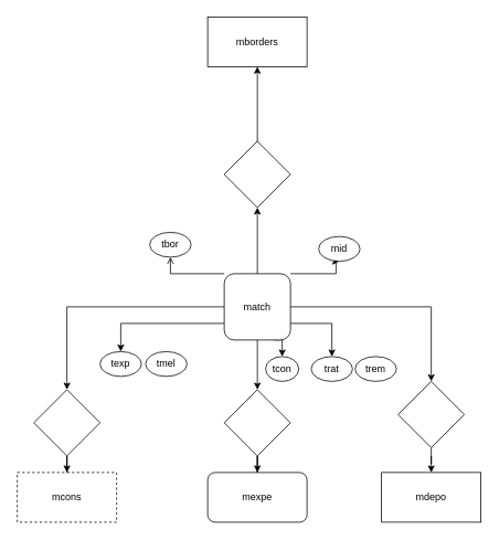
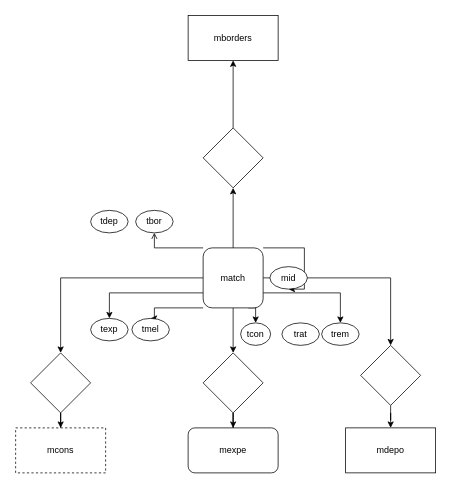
  <mxCell id="0" />
  <mxCell id="1" parent="0" />
  <mxCell id="2" value="" style="edgeStyle=orthogonalEdgeStyle;rounded=0;orthogonalLoop=1;jettySize=auto;html=1;" edge="1" parent="1" source="12" target="14"><mxGeometry relative="1" as="geometry" /></mxCell>
  <mxCell id="3" value="" style="edgeStyle=orthogonalEdgeStyle;rounded=0;orthogonalLoop=1;jettySize=auto;html=1;" edge="1" parent="1" source="12" target="16"><mxGeometry relative="1" as="geometry" /></mxCell>
  <mxCell id="4" value="" style="edgeStyle=orthogonalEdgeStyle;rounded=0;orthogonalLoop=1;jettySize=auto;html=1;" edge="1" parent="1" source="12" target="18"><mxGeometry relative="1" as="geometry" /></mxCell>
  <mxCell id="5" value="" style="edgeStyle=orthogonalEdgeStyle;rounded=0;orthogonalLoop=1;jettySize=auto;html=1;" edge="1" parent="1" source="12" target="20"><mxGeometry relative="1" as="geometry" /></mxCell>
  <mxCell id="6" style="edgeStyle=orthogonalEdgeStyle;rounded=0;orthogonalLoop=1;jettySize=auto;html=1;exitX=1;exitY=0;exitDx=0;exitDy=0;entryX=0.5;entryY=1;entryDx=0;entryDy=0;" edge="1" parent="1" source="12" target="25"><mxGeometry relative="1" as="geometry"><Array as="points"><mxPoint x="405" y="330" /></Array></mxGeometry></mxCell>
  <mxCell id="7" style="edgeStyle=orthogonalEdgeStyle;rounded=0;orthogonalLoop=1;jettySize=auto;html=1;exitX=0;exitY=0;exitDx=0;exitDy=0;entryX=0.5;entryY=1;entryDx=0;entryDy=0;endArrow=open;" edge="1" parent="1" source="12" target="26"><mxGeometry relative="1" as="geometry"><Array as="points"><mxPoint x="205" y="330" /></Array></mxGeometry></mxCell>
- <mxCell id="8" style="edgeStyle=orthogonalEdgeStyle;rounded=0;orthogonalLoop=1;jettySize=auto;html=1;exitX=1;exitY=0.75;exitDx=0;exitDy=0;" edge="1" parent="1" source="12" target="29"><mxGeometry relative="1" as="geometry" /></mxCell>
+ <mxCell id="8" style="edgeStyle=orthogonalEdgeStyle;rounded=0;orthogonalLoop=1;jettySize=auto;html=1;exitX=1;exitY=0.75;exitDx=0;exitDy=0;entryX=0.5;entryY=0;entryDx=0;entryDy=0;" edge="1" parent="1" source="12" target="28"><mxGeometry relative="1" as="geometry" /></mxCell>
+ <mxCell id="9" style="edgeStyle=orthogonalEdgeStyle;rounded=0;orthogonalLoop=1;jettySize=auto;html=1;exitX=0;exitY=1;exitDx=0;exitDy=0;entryX=0.5;entryY=0;entryDx=0;entryDy=0;" edge="1" parent="1" source="12" target="30"><mxGeometry relative="1" as="geometry"><Array as="points"><mxPoint x="205" y="410" /></Array></mxGeometry></mxCell>
  <mxCell id="10" style="edgeStyle=orthogonalEdgeStyle;rounded=0;orthogonalLoop=1;jettySize=auto;html=1;exitX=0;exitY=0.75;exitDx=0;exitDy=0;entryX=0.5;entryY=0;entryDx=0;entryDy=0;" edge="1" parent="1" source="12" target="31"><mxGeometry relative="1" as="geometry" /></mxCell>
  <mxCell id="11" style="edgeStyle=orthogonalEdgeStyle;rounded=0;orthogonalLoop=1;jettySize=auto;html=1;exitX=0.75;exitY=1;exitDx=0;exitDy=0;entryX=0.5;entryY=0;entryDx=0;entryDy=0;" edge="1" parent="1" source="12" target="33"><mxGeometry relative="1" as="geometry" /></mxCell>
  <mxCell id="12" value="match" style="whiteSpace=wrap;html=1;aspect=fixed;rounded=1;" vertex="1" parent="1"><mxGeometry x="270" y="330" width="80" height="80" as="geometry" /></mxCell>
  <mxCell id="13" value="" style="edgeStyle=orthogonalEdgeStyle;rounded=0;orthogonalLoop=1;jettySize=auto;html=1;" edge="1" parent="1" source="14" target="21"><mxGeometry relative="1" as="geometry" /></mxCell>
  <mxCell id="14" value="" style="rhombus;whiteSpace=wrap;html=1;" vertex="1" parent="1"><mxGeometry x="480" y="460" width="80" height="80" as="geometry" /></mxCell>
  <mxCell id="15" value="" style="edgeStyle=orthogonalEdgeStyle;rounded=0;orthogonalLoop=1;jettySize=auto;html=1;" edge="1" parent="1" source="16" target="23"><mxGeometry relative="1" as="geometry" /></mxCell>
  <mxCell id="16" value="" style="rhombus;whiteSpace=wrap;html=1;" vertex="1" parent="1"><mxGeometry x="40" y="470" width="80" height="80" as="geometry" /></mxCell>
  <mxCell id="17" value="" style="edgeStyle=orthogonalEdgeStyle;rounded=0;orthogonalLoop=1;jettySize=auto;html=1;" edge="1" parent="1" source="18" target="24"><mxGeometry relative="1" as="geometry" /></mxCell>
  <mxCell id="18" value="" style="rhombus;whiteSpace=wrap;html=1;" vertex="1" parent="1"><mxGeometry x="270" y="170" width="80" height="80" as="geometry" /></mxCell>
  <mxCell id="19" value="" style="edgeStyle=orthogonalEdgeStyle;rounded=0;orthogonalLoop=1;jettySize=auto;html=1;" edge="1" parent="1" source="20" target="22"><mxGeometry relative="1" as="geometry" /></mxCell>
  <mxCell id="20" value="" style="rhombus;whiteSpace=wrap;html=1;" vertex="1" parent="1"><mxGeometry x="270" y="470" width="80" height="80" as="geometry" /></mxCell>
  <mxCell id="21" value="mdepo" style="whiteSpace=wrap;html=1;" vertex="1" parent="1"><mxGeometry x="460" y="570" width="120" height="60" as="geometry" /></mxCell>
  <mxCell id="22" value="mexpe" style="rounded=1;whiteSpace=wrap;html=1;" vertex="1" parent="1"><mxGeometry x="250" y="570" width="120" height="60" as="geometry" /></mxCell>
  <mxCell id="23" value="mcons" style="whiteSpace=wrap;html=1;dashed=1;" vertex="1" parent="1"><mxGeometry x="20" y="570" width="120" height="60" as="geometry" /></mxCell>
  <mxCell id="24" value="mborders" style="whiteSpace=wrap;html=1;" vertex="1" parent="1"><mxGeometry x="250" y="20" width="120" height="60" as="geometry" /></mxCell>
- <mxCell id="25" value="mid" style="ellipse;whiteSpace=wrap;html=1;" vertex="1" parent="1"><mxGeometry x="384" y="285" width="50" height="30" as="geometry" /></mxCell>
+ <mxCell id="25" value="mid" style="ellipse;whiteSpace=wrap;html=1;" vertex="1" parent="1"><mxGeometry x="359" y="355" width="50" height="30" as="geometry" /></mxCell>
  <mxCell id="26" value="tbor" style="ellipse;whiteSpace=wrap;html=1;" vertex="1" parent="1"><mxGeometry x="180" y="280" width="50" height="30" as="geometry" /></mxCell>
+ <mxCell id="27" value="tdep" style="ellipse;whiteSpace=wrap;html=1;" vertex="1" parent="1"><mxGeometry x="120" y="280" width="50" height="30" as="geometry" /></mxCell>
  <mxCell id="28" value="trem" style="ellipse;whiteSpace=wrap;html=1;" vertex="1" parent="1"><mxGeometry x="428" y="430" width="50" height="30" as="geometry" /></mxCell>
  <mxCell id="29" value="trat" style="ellipse;whiteSpace=wrap;html=1;" vertex="1" parent="1"><mxGeometry x="375" y="430" width="50" height="30" as="geometry" /></mxCell>
  <mxCell id="30" value="tmel" style="ellipse;whiteSpace=wrap;html=1;" vertex="1" parent="1"><mxGeometry x="175" y="424" width="50" height="30" as="geometry" /></mxCell>
  <mxCell id="31" value="texp" style="ellipse;whiteSpace=wrap;html=1;" vertex="1" parent="1"><mxGeometry x="120" y="424" width="50" height="30" as="geometry" /></mxCell>
  <mxCell id="32" style="edgeStyle=orthogonalEdgeStyle;rounded=0;orthogonalLoop=1;jettySize=auto;html=1;exitX=0.5;exitY=1;exitDx=0;exitDy=0;" edge="1" parent="1" source="26" target="26"><mxGeometry relative="1" as="geometry" /></mxCell>
  <mxCell id="33" value="tcon" style="ellipse;whiteSpace=wrap;html=1;" vertex="1" parent="1"><mxGeometry x="320" y="430" width="40" height="30" as="geometry" /></mxCell>
